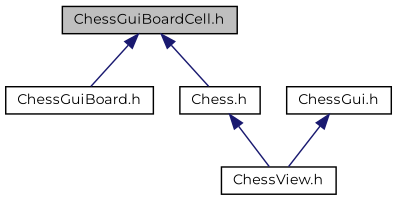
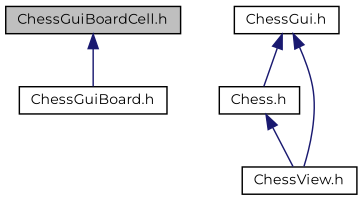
  digraph {
    fontname=Montserrat
    node [color=black fontname=Montserrat fontsize=10 shape=record]
    edge [color=midnightblue dir=back fontname=Montserrat fontsize=10 labelfontname=Helvetica labelfontsize=10 style=solid]
    n1 [fillcolor=grey75 fontcolor=black height=0.2 label="ChessGuiBoardCell.h" style=filled width=0.4]
    n2 [height=0.2 label="ChessGuiBoard.h" width=0.4]
    n3 [height=0.2 label="ChessGui.h" width=0.4]
    n4 [height=0.2 label="Chess.h" width=0.4]
    n5 [height=0.2 label="ChessView.h" width=0.4]
    n1 -> n2
-   n1 -> n4
+   n3 -> n4
    n3 -> n5
    n4 -> n5
  }
